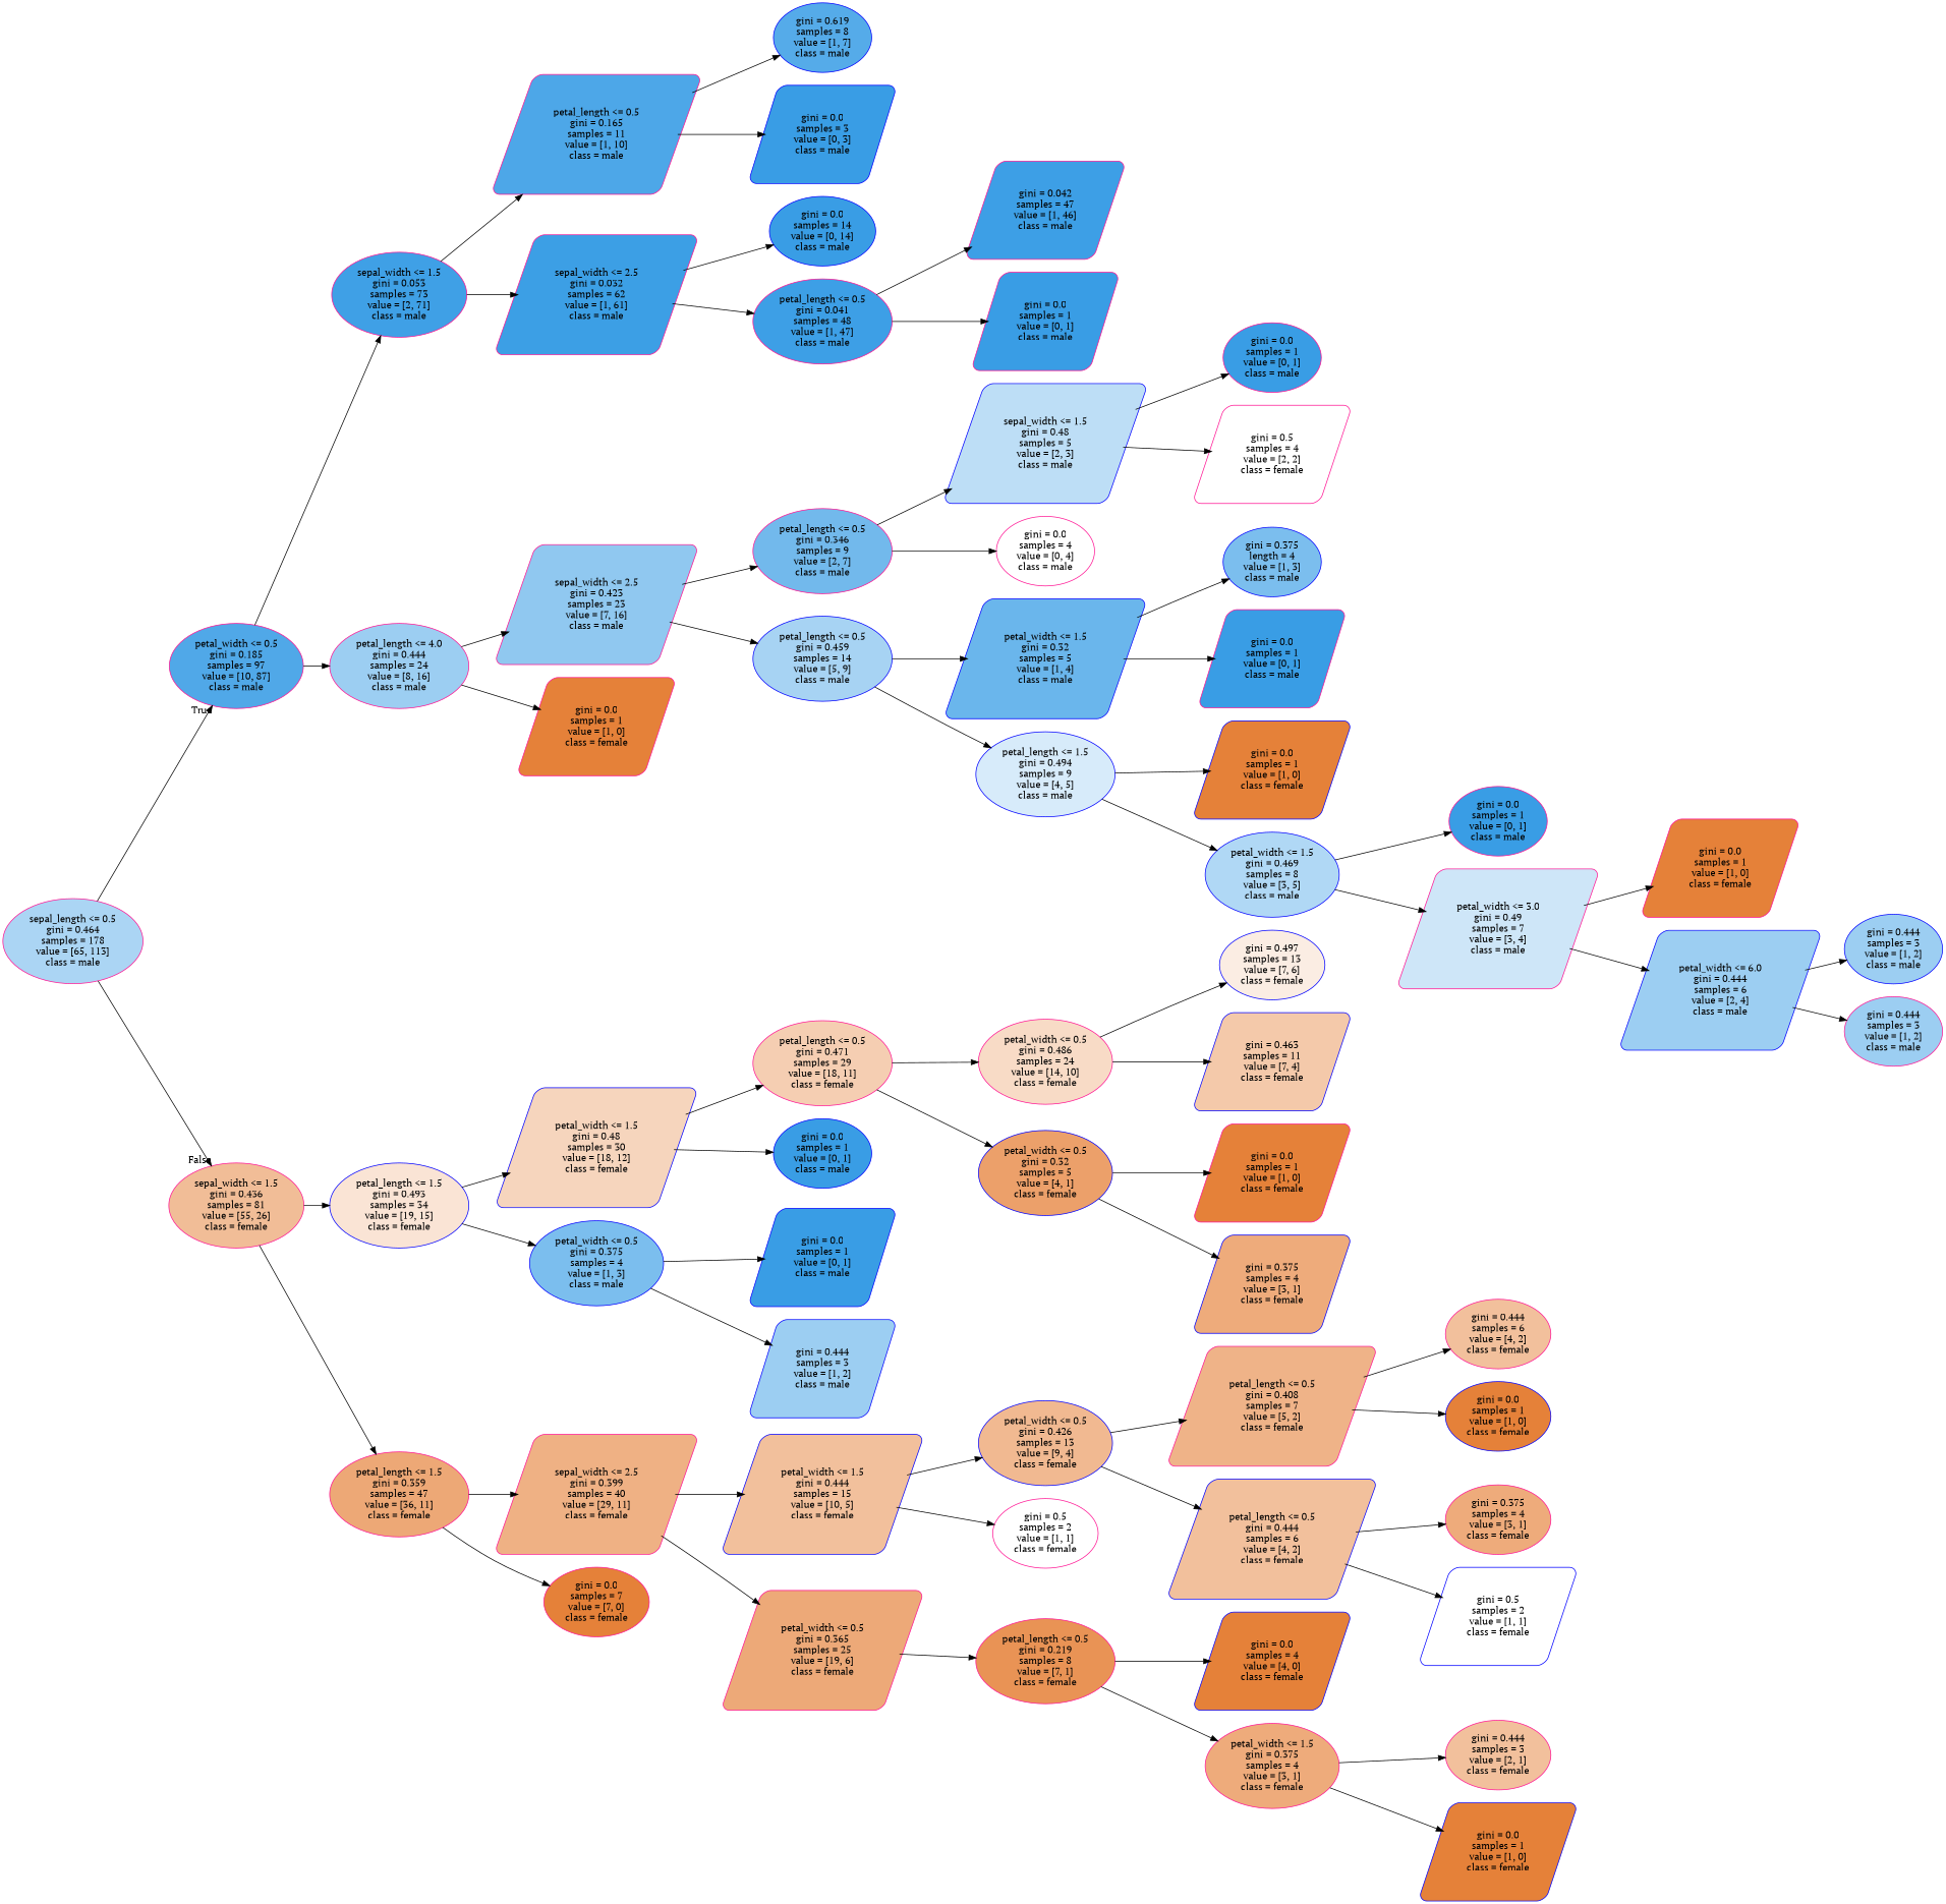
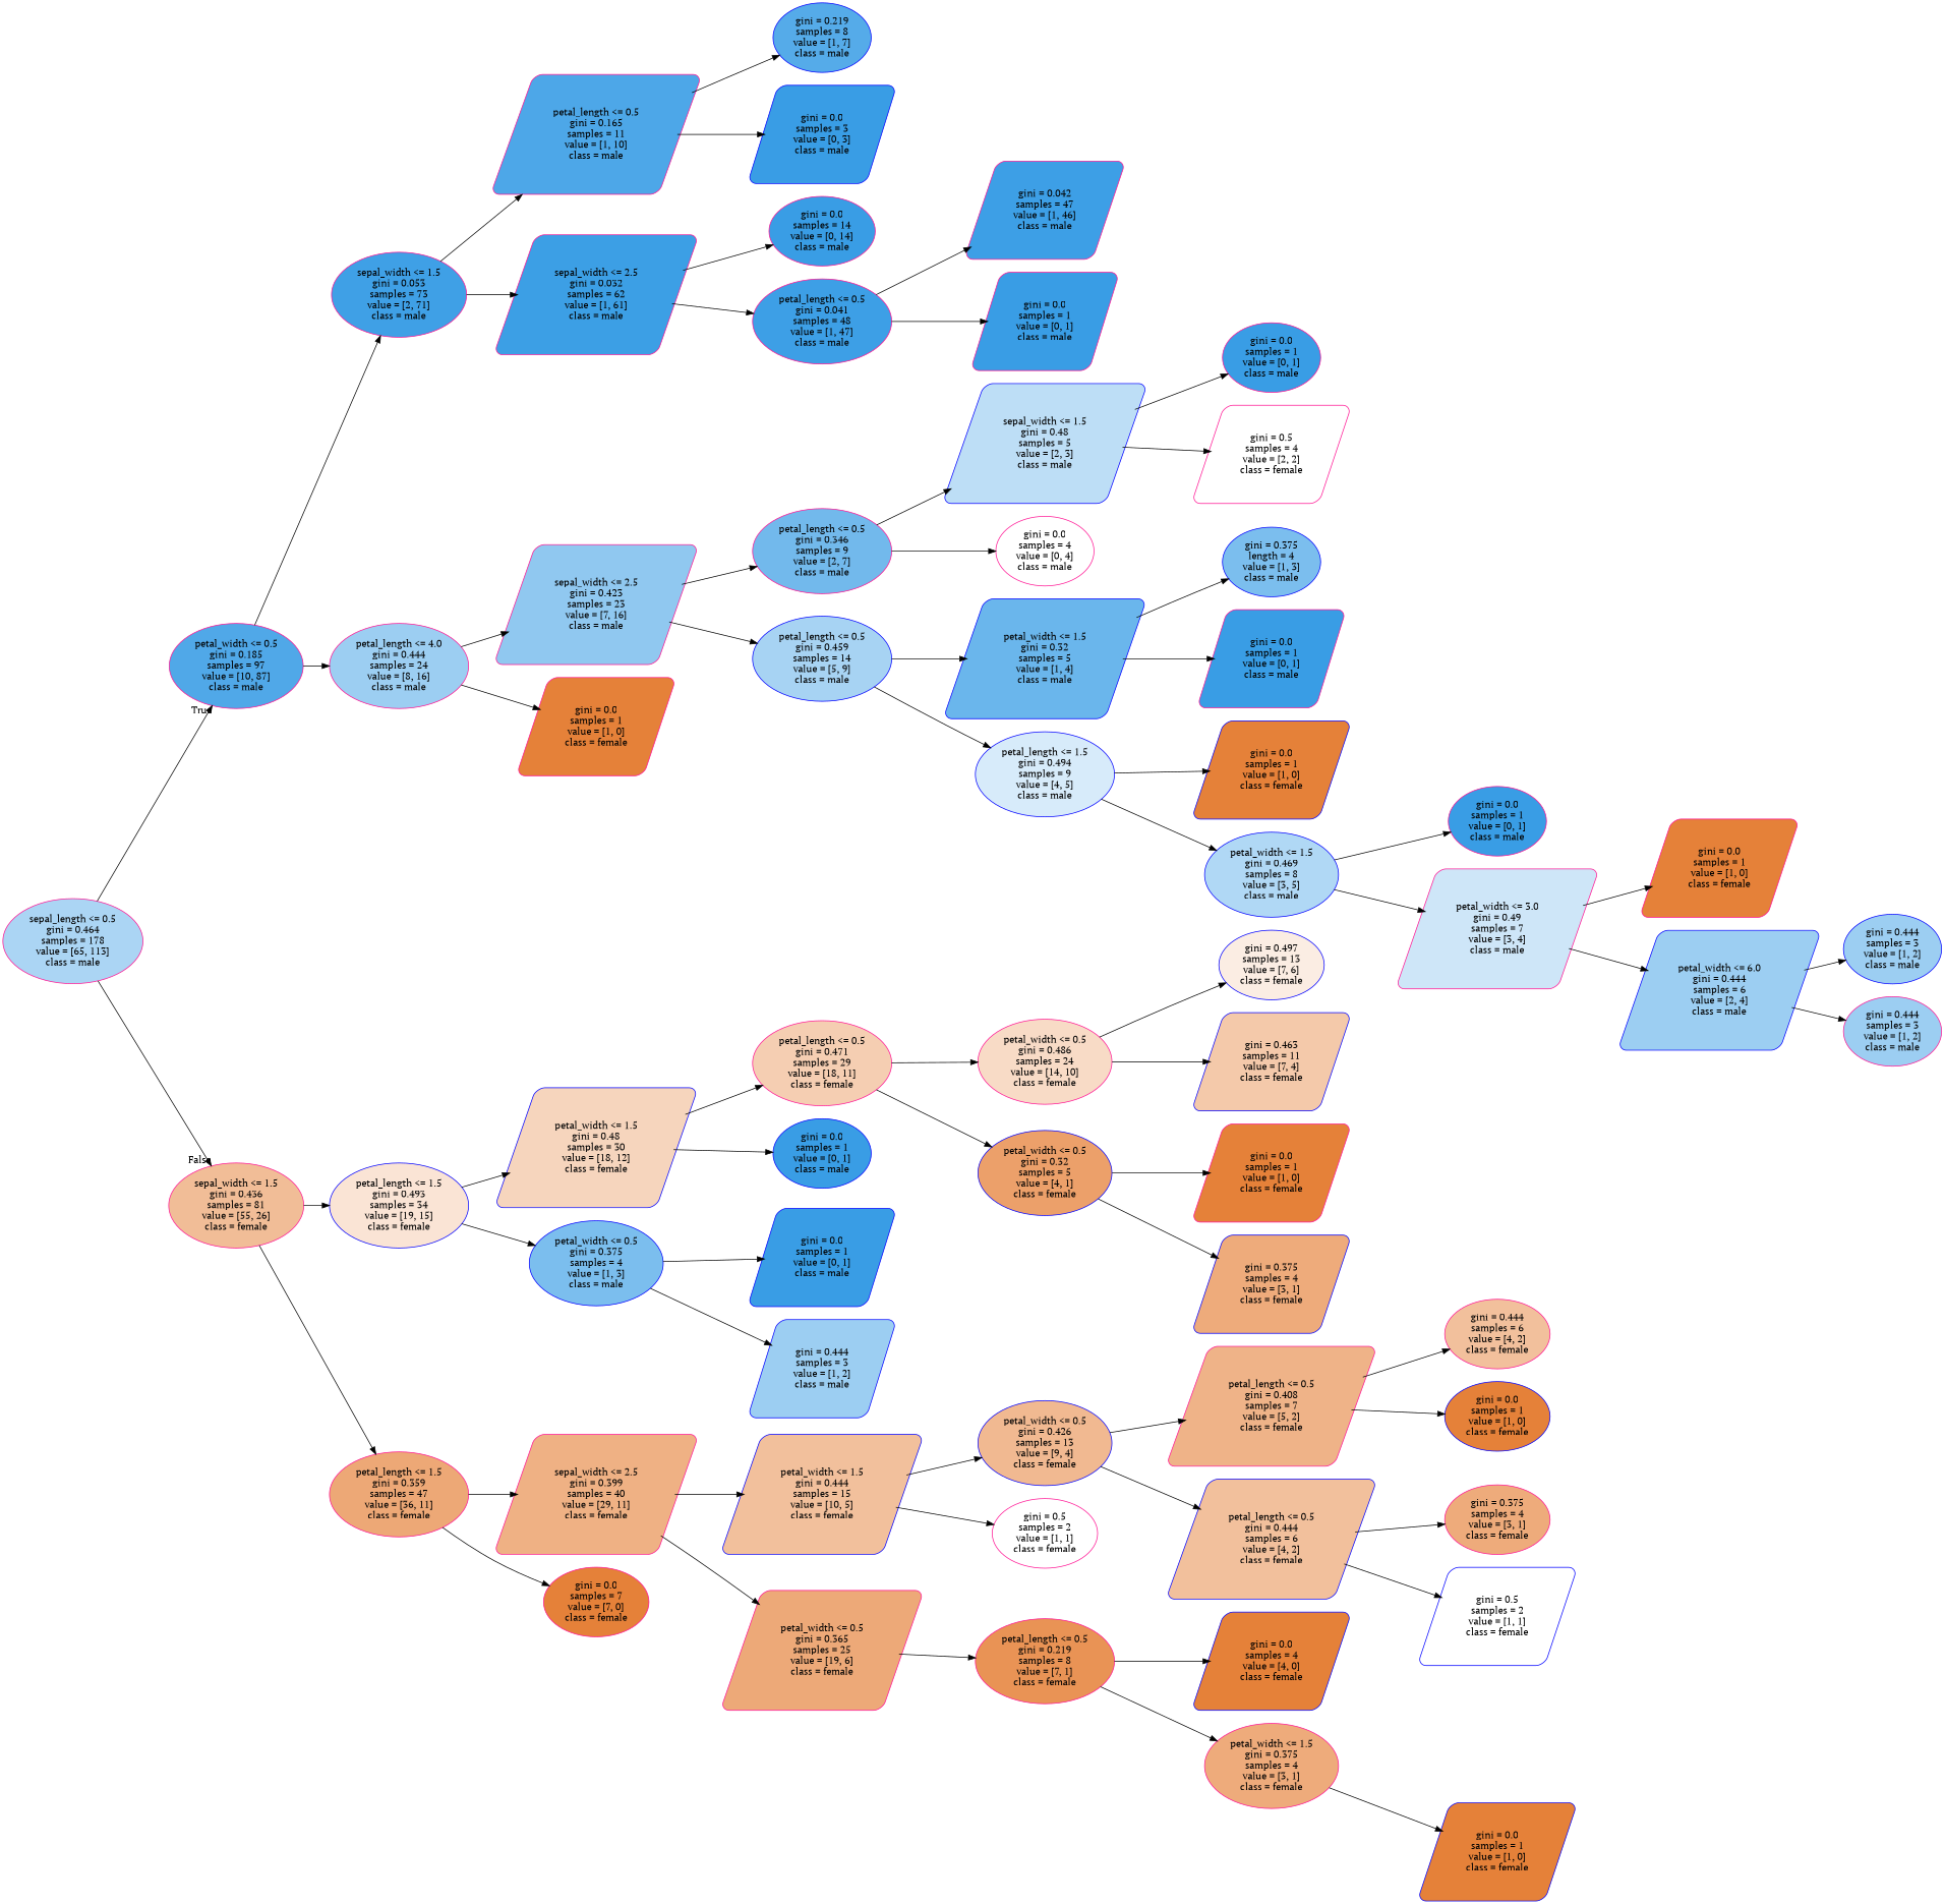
  digraph {
    fontname="PT Serif"
    rankdir=LR
    node [color=deeppink fillcolor="#e58139" fontname="PT Serif" shape=ellipse style="filled, rounded"]
    edge [fontname="PT Serif"]
    n1 [fillcolor="#abd5f4" label="sepal_length <= 0.5\ngini = 0.464\nsamples = 178\nvalue = [65, 113]\nclass = male"]
    n2 [fillcolor="#50a8e8" label="petal_width <= 0.5\ngini = 0.185\nsamples = 97\nvalue = [10, 87]\nclass = male"]
    n3 [fillcolor="#f1bd97" label="sepal_width <= 1.5\ngini = 0.436\nsamples = 81\nvalue = [55, 26]\nclass = female"]
    n4 [fillcolor="#3fa0e6" label="sepal_width <= 1.5\ngini = 0.053\nsamples = 73\nvalue = [2, 71]\nclass = male"]
    n5 [fillcolor="#9ccef2" label="petal_length <= 4.0\ngini = 0.444\nsamples = 24\nvalue = [8, 16]\nclass = male"]
    n6 [color=blue fillcolor="#fae4d5" label="petal_length <= 1.5\ngini = 0.493\nsamples = 34\nvalue = [19, 15]\nclass = female"]
    n7 [fillcolor="#eda876" label="petal_length <= 1.5\ngini = 0.359\nsamples = 47\nvalue = [36, 11]\nclass = female"]
    n8 [fillcolor="#4da7e8" label="petal_length <= 0.5\ngini = 0.165\nsamples = 11\nvalue = [1, 10]\nclass = male" shape=parallelogram]
    n9 [fillcolor="#3c9fe5" label="sepal_width <= 2.5\ngini = 0.032\nsamples = 62\nvalue = [1, 61]\nclass = male" shape=parallelogram]
    n10 [fillcolor="#90c8f0" label="sepal_width <= 2.5\ngini = 0.423\nsamples = 23\nvalue = [7, 16]\nclass = male" shape=parallelogram]
    n11 [label="gini = 0.0\nsamples = 1\nvalue = [1, 0]\nclass = female" shape=parallelogram]
-   n12 [color=blue fillcolor="#55abe9" label="gini = 0.619\nsamples = 8\nvalue = [1, 7]\nclass = male"]
+   n12 [color=blue fillcolor="#55abe9" label="gini = 0.219\nsamples = 8\nvalue = [1, 7]\nclass = male"]
    n13 [color=blue fillcolor="#399de5" label="gini = 0.0\nsamples = 3\nvalue = [0, 3]\nclass = male" shape=parallelogram]
-   n14 [color=blue fillcolor="#399de5" label="gini = 0.0\nsamples = 14\nvalue = [0, 14]\nclass = male"]
+   n14 [fillcolor="#399de5" label="gini = 0.0\nsamples = 14\nvalue = [0, 14]\nclass = male"]
    n15 [fillcolor="#3d9fe6" label="petal_length <= 0.5\ngini = 0.041\nsamples = 48\nvalue = [1, 47]\nclass = male"]
    n16 [fillcolor="#3d9fe6" label="gini = 0.042\nsamples = 47\nvalue = [1, 46]\nclass = male" shape=parallelogram]
    n17 [fillcolor="#399de5" label="gini = 0.0\nsamples = 1\nvalue = [0, 1]\nclass = male" shape=parallelogram]
    n18 [fillcolor="#72b9ec" label="petal_length <= 0.5\ngini = 0.346\nsamples = 9\nvalue = [2, 7]\nclass = male"]
    n19 [color=blue fillcolor="#a7d3f3" label="petal_length <= 0.5\ngini = 0.459\nsamples = 14\nvalue = [5, 9]\nclass = male"]
    n20 [color=blue fillcolor="#bddef6" label="sepal_width <= 1.5\ngini = 0.48\nsamples = 5\nvalue = [2, 3]\nclass = male" shape=parallelogram]
    n21 [fillcolor="#ffffff" label="gini = 0.0\nsamples = 4\nvalue = [0, 4]\nclass = male"]
    n22 [color=blue fillcolor="#6ab6ec" label="petal_width <= 1.5\ngini = 0.32\nsamples = 5\nvalue = [1, 4]\nclass = male" shape=parallelogram]
    n23 [color=blue fillcolor="#d7ebfa" label="petal_length <= 1.5\ngini = 0.494\nsamples = 9\nvalue = [4, 5]\nclass = male"]
    n24 [fillcolor="#399de5" label="gini = 0.0\nsamples = 1\nvalue = [0, 1]\nclass = male"]
    n25 [fillcolor="#ffffff" label="gini = 0.5\nsamples = 4\nvalue = [2, 2]\nclass = female" shape=parallelogram]
    n26 [color=blue fillcolor="#7bbeee" label="gini = 0.375\nlength = 4\nvalue = [1, 3]\nclass = male"]
    n27 [fillcolor="#399de5" label="gini = 0.0\nsamples = 1\nvalue = [0, 1]\nclass = male" shape=parallelogram]
    n28 [color=blue label="gini = 0.0\nsamples = 1\nvalue = [1, 0]\nclass = female" shape=parallelogram]
    n29 [color=blue fillcolor="#b0d8f5" label="petal_width <= 1.5\ngini = 0.469\nsamples = 8\nvalue = [3, 5]\nclass = male"]
    n30 [fillcolor="#399de5" label="gini = 0.0\nsamples = 1\nvalue = [0, 1]\nclass = male"]
    n31 [fillcolor="#cee6f8" label="petal_width <= 3.0\ngini = 0.49\nsamples = 7\nvalue = [3, 4]\nclass = male" shape=parallelogram]
    n32 [label="gini = 0.0\nsamples = 1\nvalue = [1, 0]\nclass = female" shape=parallelogram]
    n33 [color=blue fillcolor="#9ccef2" label="petal_width <= 6.0\ngini = 0.444\nsamples = 6\nvalue = [2, 4]\nclass = male" shape=parallelogram]
    n34 [color=blue fillcolor="#9ccef2" label="gini = 0.444\nsamples = 3\nvalue = [1, 2]\nclass = male"]
    n35 [fillcolor="#9ccef2" label="gini = 0.444\nsamples = 3\nvalue = [1, 2]\nclass = male"]
    n36 [color=blue fillcolor="#f6d5bd" label="petal_width <= 1.5\ngini = 0.48\nsamples = 30\nvalue = [18, 12]\nclass = female" shape=parallelogram]
    n37 [color=blue fillcolor="#7bbeee" label="petal_width <= 0.5\ngini = 0.375\nsamples = 4\nvalue = [1, 3]\nclass = male"]
    n38 [fillcolor="#efb184" label="sepal_width <= 2.5\ngini = 0.399\nsamples = 40\nvalue = [29, 11]\nclass = female" shape=parallelogram]
    n39 [label="gini = 0.0\nsamples = 7\nvalue = [7, 0]\nclass = female"]
    n40 [fillcolor="#f5ceb2" label="petal_length <= 0.5\ngini = 0.471\nsamples = 29\nvalue = [18, 11]\nclass = female"]
    n41 [color=blue fillcolor="#399de5" label="gini = 0.0\nsamples = 1\nvalue = [0, 1]\nclass = male"]
    n42 [color=blue fillcolor="#399de5" label="gini = 0.0\nsamples = 1\nvalue = [0, 1]\nclass = male" shape=parallelogram]
    n43 [color=blue fillcolor="#9ccef2" label="gini = 0.444\nsamples = 3\nvalue = [1, 2]\nclass = male" shape=parallelogram]
    n44 [fillcolor="#f8dbc6" label="petal_width <= 0.5\ngini = 0.486\nsamples = 24\nvalue = [14, 10]\nclass = female"]
    n45 [color=blue fillcolor="#eca06a" label="petal_width <= 0.5\ngini = 0.32\nsamples = 5\nvalue = [4, 1]\nclass = female"]
    n46 [color=blue fillcolor="#fbede3" label="gini = 0.497\nsamples = 13\nvalue = [7, 6]\nclass = female"]
    n47 [color=blue fillcolor="#f4c9aa" label="gini = 0.463\nsamples = 11\nvalue = [7, 4]\nclass = female" shape=parallelogram]
    n48 [label="gini = 0.0\nsamples = 1\nvalue = [1, 0]\nclass = female" shape=parallelogram]
    n49 [color=blue fillcolor="#eeab7b" label="gini = 0.375\nsamples = 4\nvalue = [3, 1]\nclass = female" shape=parallelogram]
    n50 [color=blue fillcolor="#f2c09c" label="petal_width <= 1.5\ngini = 0.444\nsamples = 15\nvalue = [10, 5]\nclass = female" shape=parallelogram]
    n51 [fillcolor="#eda978" label="petal_width <= 0.5\ngini = 0.365\nsamples = 25\nvalue = [19, 6]\nclass = female" shape=parallelogram]
    n52 [color=blue fillcolor="#f1b991" label="petal_width <= 0.5\ngini = 0.426\nsamples = 13\nvalue = [9, 4]\nclass = female"]
    n53 [fillcolor="#ffffff" label="gini = 0.5\nsamples = 2\nvalue = [1, 1]\nclass = female"]
    n54 [fillcolor="#e99355" label="petal_length <= 0.5\ngini = 0.219\nsamples = 8\nvalue = [7, 1]\nclass = female"]
    n55 [fillcolor="#efb388" label="petal_length <= 0.5\ngini = 0.408\nsamples = 7\nvalue = [5, 2]\nclass = female" shape=parallelogram]
    n56 [color=blue fillcolor="#f2c09c" label="petal_length <= 0.5\ngini = 0.444\nsamples = 6\nvalue = [4, 2]\nclass = female" shape=parallelogram]
    n57 [fillcolor="#f2c09c" label="gini = 0.444\nsamples = 6\nvalue = [4, 2]\nclass = female"]
    n58 [color=blue label="gini = 0.0\nsamples = 1\nvalue = [1, 0]\nclass = female"]
    n59 [fillcolor="#eeab7b" label="gini = 0.375\nsamples = 4\nvalue = [3, 1]\nclass = female"]
    n60 [color=blue fillcolor="#ffffff" label="gini = 0.5\nsamples = 2\nvalue = [1, 1]\nclass = female" shape=parallelogram]
    n61 [color=blue label="gini = 0.0\nsamples = 4\nvalue = [4, 0]\nclass = female" shape=parallelogram]
    n62 [fillcolor="#eeab7b" label="petal_width <= 1.5\ngini = 0.375\nsamples = 4\nvalue = [3, 1]\nclass = female"]
-   n63 [fillcolor="#f2c09c" label="gini = 0.444\nsamples = 3\nvalue = [2, 1]\nclass = female"]
    n64 [color=blue label="gini = 0.0\nsamples = 1\nvalue = [1, 0]\nclass = female" shape=parallelogram]
    n1 -> n2 [headlabel=True labelangle=45 labeldistance=2.5]
    n1 -> n3 [headlabel=False labelangle=-45 labeldistance=2.5]
    n2 -> n4
    n2 -> n5
    n3 -> n6
    n3 -> n7
    n4 -> n8
    n4 -> n9
    n5 -> n10
    n5 -> n11
    n6 -> n36
    n6 -> n37
    n7 -> n38
    n7 -> n39
    n8 -> n12
    n8 -> n13
    n9 -> n14
    n9 -> n15
    n10 -> n18
    n10 -> n19
    n15 -> n16
    n15 -> n17
    n18 -> n20
    n18 -> n21
    n19 -> n22
    n19 -> n23
    n20 -> n24
    n20 -> n25
    n22 -> n26
    n22 -> n27
    n23 -> n28
    n23 -> n29
    n29 -> n30
    n29 -> n31
    n31 -> n32
    n31 -> n33
    n33 -> n34
    n33 -> n35
    n36 -> n40
    n36 -> n41
    n37 -> n42
    n37 -> n43
    n38 -> n50
    n38 -> n51
    n40 -> n44
    n40 -> n45
    n44 -> n46
    n44 -> n47
    n45 -> n48
    n45 -> n49
    n50 -> n52
    n50 -> n53
    n51 -> n54
    n52 -> n55
    n52 -> n56
    n54 -> n61
    n54 -> n62
    n55 -> n57
    n55 -> n58
    n56 -> n59
    n56 -> n60
-   n62 -> n63
    n62 -> n64
  }
